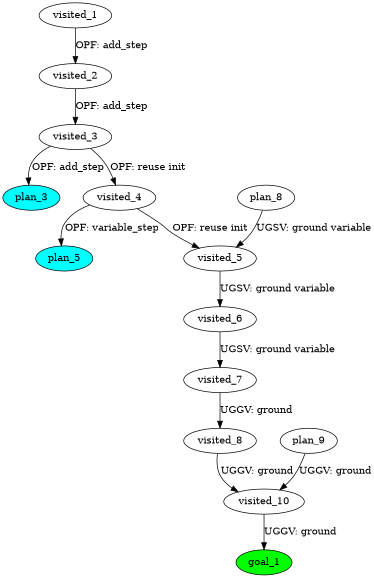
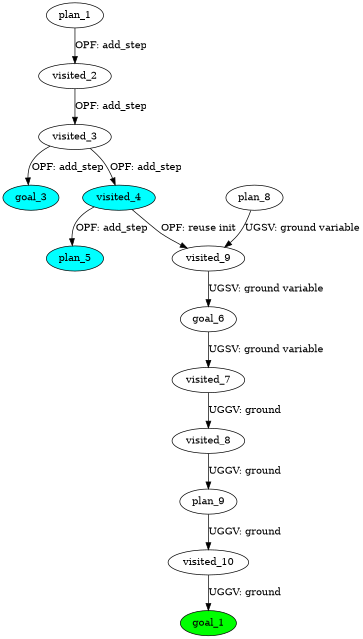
  digraph {
    fontname="DejaVu Serif"
    node [fillcolor=white fontname="DejaVu Serif" style=filled]
    edge [fontname="DejaVu Serif"]
-   n1 [label=visited_1]
+   n1 [label=plan_1]
    n2 [label=visited_2]
    n3 [label=visited_3]
-   n4 [fillcolor=cyan label=plan_3]
-   n5 [label=visited_4]
+   n4 [fillcolor=cyan label=goal_3]
+   n5 [fillcolor=cyan label=visited_4]
    n6 [fillcolor=cyan label=plan_5]
-   n7 [label=visited_5]
-   n8 [label=visited_6]
+   n7 [label=visited_9]
+   n8 [label=goal_6]
    n9 [label=visited_7]
    n10 [label=plan_8]
    n11 [label=visited_8]
    n12 [label=plan_9]
    n13 [label=visited_10]
    n14 [fillcolor=green label=goal_1]
    n1 -> n2 [label="OPF: add_step"]
    n2 -> n3 [label="OPF: add_step"]
    n3 -> n4 [label="OPF: add_step"]
-   n3 -> n5 [label="OPF: reuse init"]
-   n5 -> n6 [label="OPF: variable_step"]
+   n3 -> n5 [label="OPF: add_step"]
+   n5 -> n6 [label="OPF: add_step"]
    n5 -> n7 [label="OPF: reuse init"]
    n7 -> n8 [label="UGSV: ground variable"]
    n8 -> n9 [label="UGSV: ground variable"]
    n9 -> n11 [label="UGGV: ground"]
    n10 -> n7 [label="UGSV: ground variable"]
-   n11 -> n13 [label="UGGV: ground"]
+   n11 -> n12 [label="UGGV: ground"]
    n12 -> n13 [label="UGGV: ground"]
    n13 -> n14 [label="UGGV: ground"]
  }
